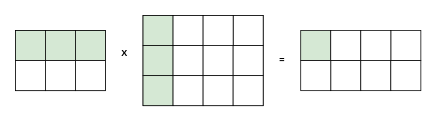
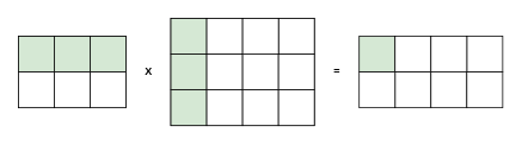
  <mxCell id="0" />
  <mxCell id="1" parent="0" />
  <mxCell id="2" value="" style="rounded=0;whiteSpace=wrap;html=1;" vertex="1" parent="1"><mxGeometry x="20" y="40" width="120" height="80" as="geometry" /></mxCell>
  <mxCell id="3" value="" style="rounded=0;whiteSpace=wrap;html=1;" vertex="1" parent="1"><mxGeometry x="190" y="20" width="160" height="120" as="geometry" /></mxCell>
- <mxCell id="4" value="&lt;b&gt;X&lt;/b&gt;" style="text;html=1;align=center;verticalAlign=middle;resizable=0;points=[];autosize=1;strokeColor=none;fillColor=none;" vertex="1" parent="1"><mxGeometry x="150" y="55" width="30" height="30" as="geometry" /></mxCell>
+ <mxCell id="4" value="&lt;b&gt;X&lt;/b&gt;" style="text;html=1;align=center;verticalAlign=middle;resizable=0;points=[];autosize=1;strokeColor=none;fillColor=none;" vertex="1" parent="1"><mxGeometry x="150" y="65" width="30" height="30" as="geometry" /></mxCell>
  <mxCell id="5" value="" style="rounded=0;whiteSpace=wrap;html=1;fillColor=#d5e8d4;strokeColor=#000000;" vertex="1" parent="1"><mxGeometry x="20" y="40" width="40" height="40" as="geometry" /></mxCell>
  <mxCell id="6" value="" style="rounded=0;whiteSpace=wrap;html=1;" vertex="1" parent="1"><mxGeometry x="20" y="80" width="40" height="40" as="geometry" /></mxCell>
  <mxCell id="7" value="" style="rounded=0;whiteSpace=wrap;html=1;fillColor=#d5e8d4;strokeColor=#000000;" vertex="1" parent="1"><mxGeometry x="60" y="40" width="40" height="40" as="geometry" /></mxCell>
  <mxCell id="8" value="" style="rounded=0;whiteSpace=wrap;html=1;fillColor=#d5e8d4;strokeColor=#000000;" vertex="1" parent="1"><mxGeometry x="100" y="40" width="40" height="40" as="geometry" /></mxCell>
  <mxCell id="9" value="" style="rounded=0;whiteSpace=wrap;html=1;" vertex="1" parent="1"><mxGeometry x="60" y="80" width="40" height="40" as="geometry" /></mxCell>
  <mxCell id="10" value="" style="rounded=0;whiteSpace=wrap;html=1;" vertex="1" parent="1"><mxGeometry x="100" y="80" width="40" height="40" as="geometry" /></mxCell>
  <mxCell id="11" value="" style="rounded=0;whiteSpace=wrap;html=1;fillColor=#d5e8d4;strokeColor=#000000;" vertex="1" parent="1"><mxGeometry x="190" y="20" width="40" height="40" as="geometry" /></mxCell>
  <mxCell id="12" value="" style="rounded=0;whiteSpace=wrap;html=1;fillColor=#d5e8d4;strokeColor=#000000;" vertex="1" parent="1"><mxGeometry x="190" y="60" width="40" height="40" as="geometry" /></mxCell>
  <mxCell id="13" value="" style="rounded=0;whiteSpace=wrap;html=1;fillColor=#d5e8d4;strokeColor=#000000;" vertex="1" parent="1"><mxGeometry x="190" y="100" width="40" height="40" as="geometry" /></mxCell>
  <mxCell id="14" value="" style="rounded=0;whiteSpace=wrap;html=1;" vertex="1" parent="1"><mxGeometry x="230" y="20" width="40" height="40" as="geometry" /></mxCell>
  <mxCell id="15" value="" style="rounded=0;whiteSpace=wrap;html=1;" vertex="1" parent="1"><mxGeometry x="230" y="60" width="40" height="40" as="geometry" /></mxCell>
  <mxCell id="16" value="" style="rounded=0;whiteSpace=wrap;html=1;" vertex="1" parent="1"><mxGeometry x="230" y="100" width="40" height="40" as="geometry" /></mxCell>
  <mxCell id="17" value="" style="rounded=0;whiteSpace=wrap;html=1;" vertex="1" parent="1"><mxGeometry x="310" y="20" width="40" height="40" as="geometry" /></mxCell>
  <mxCell id="18" value="" style="rounded=0;whiteSpace=wrap;html=1;" vertex="1" parent="1"><mxGeometry x="270" y="60" width="40" height="40" as="geometry" /></mxCell>
  <mxCell id="19" value="" style="rounded=0;whiteSpace=wrap;html=1;" vertex="1" parent="1"><mxGeometry x="270" y="20" width="40" height="40" as="geometry" /></mxCell>
  <mxCell id="20" value="&lt;b&gt;=&lt;/b&gt;" style="text;html=1;align=center;verticalAlign=middle;resizable=0;points=[];autosize=1;strokeColor=none;fillColor=none;" vertex="1" parent="1"><mxGeometry x="360" y="65" width="30" height="30" as="geometry" /></mxCell>
  <mxCell id="21" value="" style="rounded=0;whiteSpace=wrap;html=1;" vertex="1" parent="1"><mxGeometry x="310" y="60" width="40" height="40" as="geometry" /></mxCell>
  <mxCell id="22" value="" style="rounded=0;whiteSpace=wrap;html=1;" vertex="1" parent="1"><mxGeometry x="270" y="100" width="40" height="40" as="geometry" /></mxCell>
  <mxCell id="23" value="" style="rounded=0;whiteSpace=wrap;html=1;" vertex="1" parent="1"><mxGeometry x="310" y="100" width="40" height="40" as="geometry" /></mxCell>
  <mxCell id="24" value="" style="rounded=0;whiteSpace=wrap;html=1;fillColor=#d5e8d4;strokeColor=#000000;" vertex="1" parent="1"><mxGeometry x="400" y="40" width="40" height="40" as="geometry" /></mxCell>
  <mxCell id="25" value="" style="rounded=0;whiteSpace=wrap;html=1;" vertex="1" parent="1"><mxGeometry x="440" y="40" width="40" height="40" as="geometry" /></mxCell>
  <mxCell id="26" value="" style="rounded=0;whiteSpace=wrap;html=1;" vertex="1" parent="1"><mxGeometry x="440" y="80" width="40" height="40" as="geometry" /></mxCell>
  <mxCell id="27" value="" style="rounded=0;whiteSpace=wrap;html=1;" vertex="1" parent="1"><mxGeometry x="520" y="40" width="40" height="40" as="geometry" /></mxCell>
  <mxCell id="28" value="" style="rounded=0;whiteSpace=wrap;html=1;" vertex="1" parent="1"><mxGeometry x="480" y="80" width="40" height="40" as="geometry" /></mxCell>
  <mxCell id="29" value="" style="rounded=0;whiteSpace=wrap;html=1;" vertex="1" parent="1"><mxGeometry x="480" y="40" width="40" height="40" as="geometry" /></mxCell>
  <mxCell id="30" value="" style="rounded=0;whiteSpace=wrap;html=1;" vertex="1" parent="1"><mxGeometry x="520" y="80" width="40" height="40" as="geometry" /></mxCell>
  <mxCell id="31" value="" style="rounded=0;whiteSpace=wrap;html=1;" vertex="1" parent="1"><mxGeometry x="400" y="80" width="40" height="40" as="geometry" /></mxCell>
